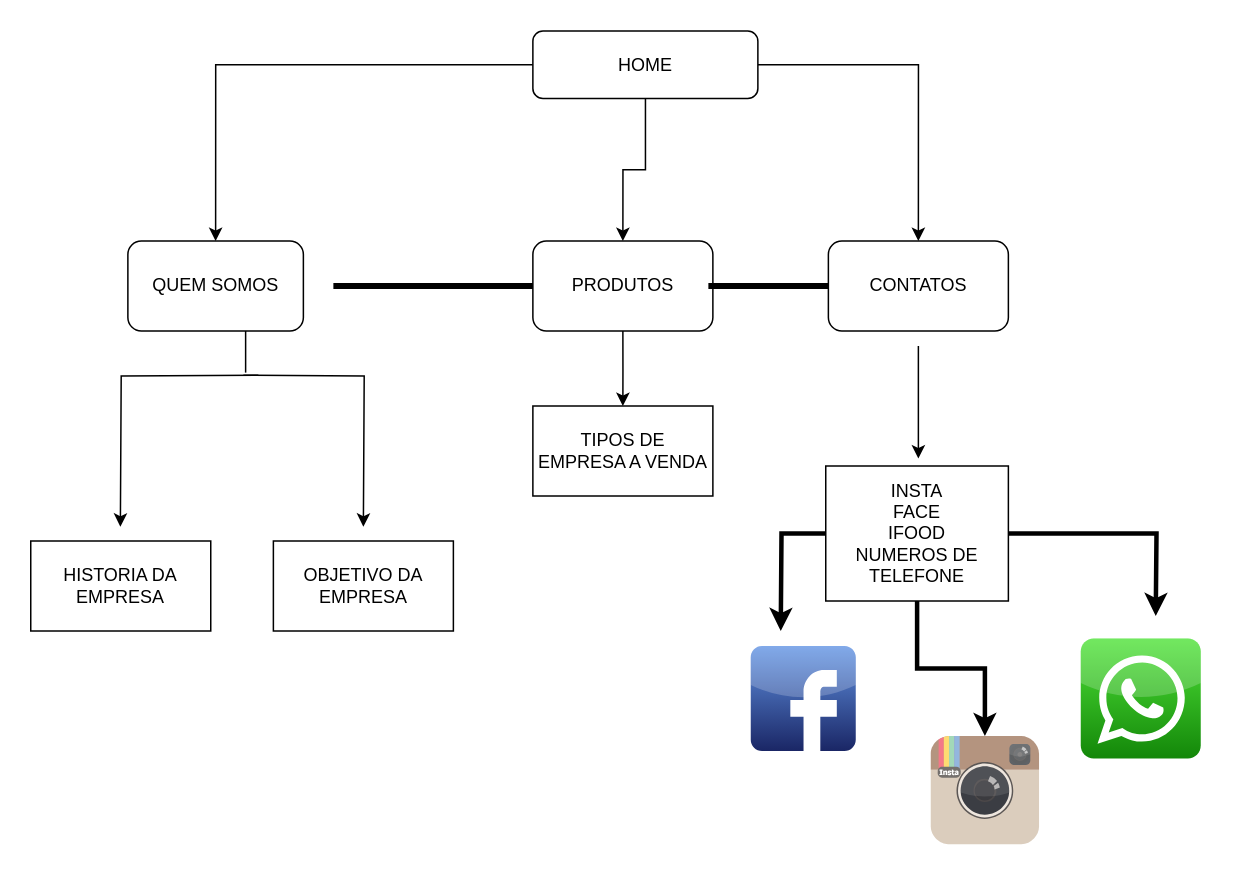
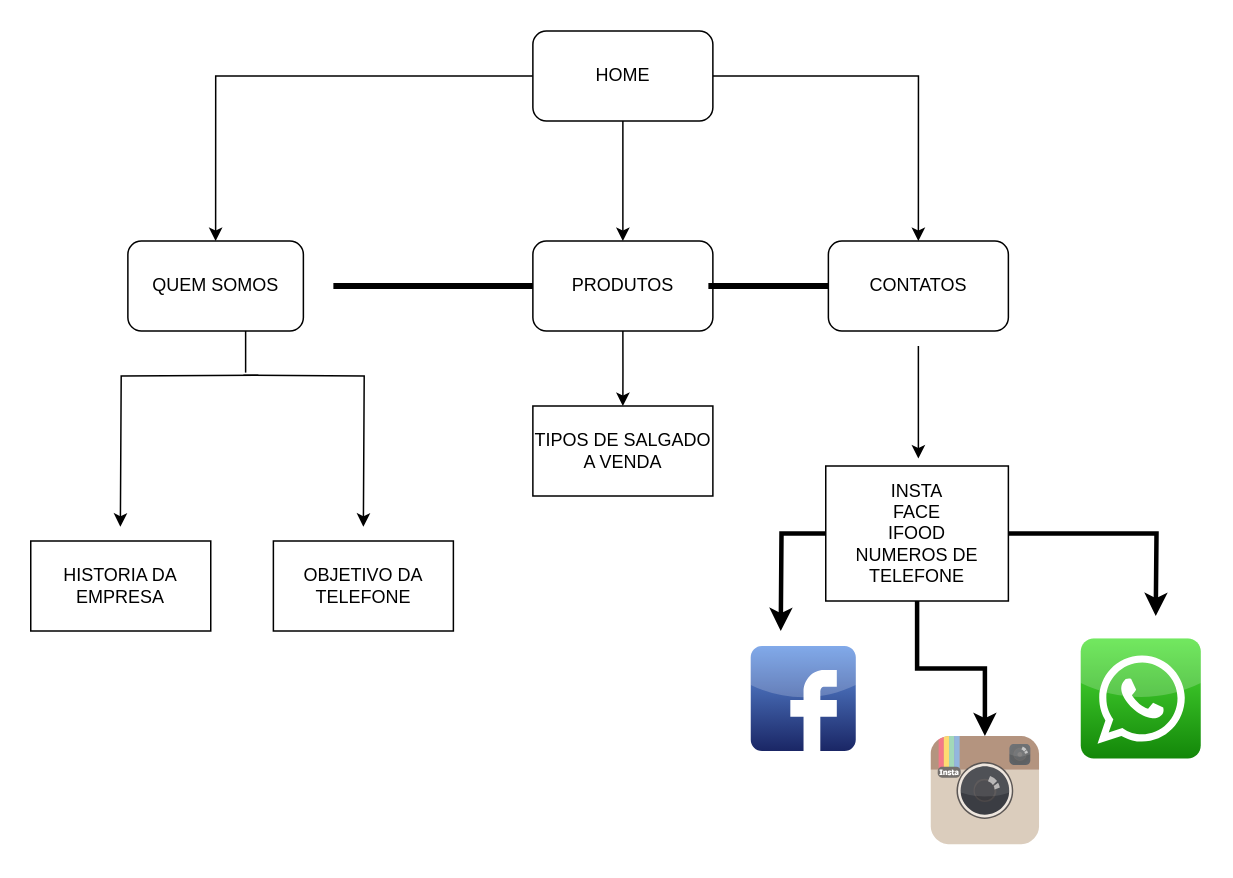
  <mxCell id="0" />
  <mxCell id="1" parent="0" />
  <mxCell id="2" value="" style="edgeStyle=orthogonalEdgeStyle;rounded=0;orthogonalLoop=1;jettySize=auto;html=1;exitX=0.5;exitY=1;exitDx=0;exitDy=0;" edge="1" parent="1" source="5"><mxGeometry relative="1" as="geometry"><mxPoint x="421.16" y="250" as="sourcePoint" /><mxPoint x="414.75" y="270" as="targetPoint" /></mxGeometry></mxCell>
  <mxCell id="3" value="" style="edgeStyle=orthogonalEdgeStyle;rounded=0;orthogonalLoop=1;jettySize=auto;html=1;" edge="1" parent="1"><mxGeometry relative="1" as="geometry"><mxPoint x="611.75" y="230" as="sourcePoint" /><mxPoint x="611.75" y="305" as="targetPoint" /></mxGeometry></mxCell>
  <mxCell id="4" value="QUEM SOMOS" style="rounded=1;whiteSpace=wrap;html=1;fontFamily=Helvetica;fontSize=12;fontColor=default;strokeColor=default;fillColor=default;" vertex="1" parent="1"><mxGeometry x="84.75" y="160" width="117" height="60" as="geometry" /></mxCell>
  <mxCell id="5" value="PRODUTOS" style="rounded=1;whiteSpace=wrap;html=1;fontFamily=Helvetica;fontSize=12;fontColor=default;strokeColor=default;fillColor=default;" vertex="1" parent="1"><mxGeometry x="354.75" y="160" width="120" height="60" as="geometry" /></mxCell>
  <mxCell id="6" value="CONTATOS" style="rounded=1;whiteSpace=wrap;html=1;fontFamily=Helvetica;fontSize=12;fontColor=default;strokeColor=default;fillColor=default;" vertex="1" parent="1"><mxGeometry x="551.75" y="160" width="120" height="60" as="geometry" /></mxCell>
  <mxCell id="7" value="HISTORIA DA EMPRESA" style="rounded=0;whiteSpace=wrap;html=1;fontFamily=Helvetica;fontSize=12;fontColor=default;strokeColor=default;fillColor=default;" vertex="1" parent="1"><mxGeometry x="20" y="360" width="120" height="60" as="geometry" /></mxCell>
  <mxCell id="8" style="edgeStyle=orthogonalEdgeStyle;shape=connector;rounded=0;orthogonalLoop=1;jettySize=auto;html=1;labelBackgroundColor=default;fontFamily=Georgia;fontSize=29;fontColor=#FF8000;endArrow=classic;strokeColor=default;strokeWidth=3;" edge="1" parent="1" source="11"><mxGeometry relative="1" as="geometry"><mxPoint x="520" y="420" as="targetPoint" /></mxGeometry></mxCell>
  <mxCell id="9" style="edgeStyle=orthogonalEdgeStyle;shape=connector;rounded=0;orthogonalLoop=1;jettySize=auto;html=1;labelBackgroundColor=default;fontFamily=Georgia;fontSize=29;fontColor=#FF8000;endArrow=classic;strokeColor=default;strokeWidth=3;" edge="1" parent="1" source="11" target="25"><mxGeometry relative="1" as="geometry" /></mxCell>
  <mxCell id="10" style="edgeStyle=orthogonalEdgeStyle;shape=connector;rounded=0;orthogonalLoop=1;jettySize=auto;html=1;labelBackgroundColor=default;fontFamily=Georgia;fontSize=29;fontColor=#FF8000;endArrow=classic;strokeColor=default;strokeWidth=3;" edge="1" parent="1" source="11"><mxGeometry relative="1" as="geometry"><mxPoint x="770" y="410" as="targetPoint" /></mxGeometry></mxCell>
  <mxCell id="11" value="INSTA&lt;br&gt;FACE&lt;br&gt;IFOOD&lt;br&gt;NUMEROS DE TELEFONE&lt;br&gt;" style="rounded=0;whiteSpace=wrap;html=1;fontFamily=Helvetica;fontSize=12;fontColor=default;strokeColor=default;fillColor=default;" vertex="1" parent="1"><mxGeometry x="550" y="310" width="121.75" height="90" as="geometry" /></mxCell>
- <mxCell id="12" value="OBJETIVO DA EMPRESA" style="rounded=0;whiteSpace=wrap;html=1;fontFamily=Helvetica;fontSize=12;fontColor=default;strokeColor=default;fillColor=default;" vertex="1" parent="1"><mxGeometry x="181.75" y="360" width="120" height="60" as="geometry" /></mxCell>
- <mxCell id="13" value="TIPOS DE EMPRESA A VENDA" style="rounded=0;whiteSpace=wrap;html=1;fontFamily=Helvetica;fontSize=12;fontColor=default;strokeColor=default;fillColor=default;" vertex="1" parent="1"><mxGeometry x="354.75" y="270" width="120" height="60" as="geometry" /></mxCell>
+ <mxCell id="12" value="OBJETIVO DA TELEFONE" style="rounded=0;whiteSpace=wrap;html=1;fontFamily=Helvetica;fontSize=12;fontColor=default;strokeColor=default;fillColor=default;" vertex="1" parent="1"><mxGeometry x="181.75" y="360" width="120" height="60" as="geometry" /></mxCell>
+ <mxCell id="13" value="TIPOS DE SALGADO A VENDA" style="rounded=0;whiteSpace=wrap;html=1;fontFamily=Helvetica;fontSize=12;fontColor=default;strokeColor=default;fillColor=default;" vertex="1" parent="1"><mxGeometry x="354.75" y="270" width="120" height="60" as="geometry" /></mxCell>
  <mxCell id="14" value="" style="line;strokeWidth=4;html=1;perimeter=backbonePerimeter;points=[];outlineConnect=0;rounded=0;fontFamily=Helvetica;fontSize=12;fontColor=default;fillColor=default;" vertex="1" parent="1"><mxGeometry x="471.75" y="185" width="80" height="10" as="geometry" /></mxCell>
  <mxCell id="15" value="" style="line;strokeWidth=4;html=1;perimeter=backbonePerimeter;points=[];outlineConnect=0;rounded=0;fontFamily=Helvetica;fontSize=12;fontColor=default;fillColor=default;" vertex="1" parent="1"><mxGeometry x="221.75" y="185" width="133" height="10" as="geometry" /></mxCell>
  <mxCell id="16" style="edgeStyle=orthogonalEdgeStyle;shape=connector;rounded=0;orthogonalLoop=1;jettySize=auto;html=1;labelBackgroundColor=default;fontFamily=Helvetica;fontSize=12;fontColor=default;endArrow=classic;strokeColor=default;" edge="1" parent="1"><mxGeometry relative="1" as="geometry"><mxPoint x="171.75" y="249.5" as="sourcePoint" /><mxPoint x="79.75" y="350.5" as="targetPoint" /></mxGeometry></mxCell>
  <mxCell id="17" style="edgeStyle=orthogonalEdgeStyle;shape=connector;rounded=0;orthogonalLoop=1;jettySize=auto;html=1;labelBackgroundColor=default;fontFamily=Helvetica;fontSize=12;fontColor=default;endArrow=classic;strokeColor=default;" edge="1" parent="1"><mxGeometry relative="1" as="geometry"><mxPoint x="241.75" y="350.5" as="targetPoint" /><mxPoint x="161.75" y="249.5" as="sourcePoint" /></mxGeometry></mxCell>
  <mxCell id="18" value="" style="line;strokeWidth=1;html=1;rounded=0;fontFamily=Helvetica;fontSize=12;fontColor=default;fillColor=default;rotation=90;" vertex="1" parent="1"><mxGeometry x="149.37" y="228.88" width="27.75" height="10" as="geometry" /></mxCell>
  <mxCell id="19" style="edgeStyle=orthogonalEdgeStyle;shape=connector;rounded=0;orthogonalLoop=1;jettySize=auto;html=1;labelBackgroundColor=default;fontFamily=Helvetica;fontSize=12;fontColor=default;endArrow=classic;strokeColor=default;entryX=0.5;entryY=0;entryDx=0;entryDy=0;" edge="1" parent="1" source="22" target="4"><mxGeometry relative="1" as="geometry"><mxPoint x="151.75" y="150" as="targetPoint" /></mxGeometry></mxCell>
  <mxCell id="20" style="edgeStyle=orthogonalEdgeStyle;shape=connector;rounded=0;orthogonalLoop=1;jettySize=auto;html=1;labelBackgroundColor=default;fontFamily=Helvetica;fontSize=12;fontColor=default;endArrow=classic;strokeColor=default;entryX=0.5;entryY=0;entryDx=0;entryDy=0;" edge="1" parent="1" source="22" target="6"><mxGeometry relative="1" as="geometry"><mxPoint x="621.75" y="150" as="targetPoint" /></mxGeometry></mxCell>
  <mxCell id="21" style="edgeStyle=orthogonalEdgeStyle;shape=connector;rounded=0;orthogonalLoop=1;jettySize=auto;html=1;labelBackgroundColor=default;fontFamily=Helvetica;fontSize=12;fontColor=default;endArrow=classic;strokeColor=default;entryX=0.5;entryY=0;entryDx=0;entryDy=0;" edge="1" parent="1" source="22" target="5"><mxGeometry relative="1" as="geometry"><mxPoint x="414.75" y="150" as="targetPoint" /></mxGeometry></mxCell>
- <mxCell id="22" value="HOME" style="rounded=1;whiteSpace=wrap;html=1;fontFamily=Helvetica;fontSize=12;fontColor=default;strokeColor=default;fillColor=default;" vertex="1" parent="1"><mxGeometry x="354.75" y="20" width="150" height="45" as="geometry" /></mxCell>
+ <mxCell id="22" value="HOME" style="rounded=1;whiteSpace=wrap;html=1;fontFamily=Helvetica;fontSize=12;fontColor=default;strokeColor=default;fillColor=default;" vertex="1" parent="1"><mxGeometry x="354.75" y="20" width="120" height="60" as="geometry" /></mxCell>
  <mxCell id="23" value="" style="dashed=0;outlineConnect=0;html=1;align=center;labelPosition=center;verticalLabelPosition=bottom;verticalAlign=top;shape=mxgraph.webicons.facebook;fillColor=#6294E4;gradientColor=#1A2665;rounded=0;fontFamily=Georgia;fontSize=29;fontColor=#FF8000;strokeColor=default;" vertex="1" parent="1"><mxGeometry x="500" y="430" width="70" height="70" as="geometry" /></mxCell>
  <mxCell id="24" value="" style="dashed=0;outlineConnect=0;html=1;align=center;labelPosition=center;verticalLabelPosition=bottom;verticalAlign=top;shape=mxgraph.webicons.whatsapp;fillColor=#4FE238;gradientColor=#138709;rounded=0;fontFamily=Georgia;fontSize=29;fontColor=#FF8000;strokeColor=default;" vertex="1" parent="1"><mxGeometry x="720" y="425" width="80" height="80" as="geometry" /></mxCell>
  <mxCell id="25" value="" style="dashed=0;outlineConnect=0;html=1;align=center;labelPosition=center;verticalLabelPosition=bottom;verticalAlign=top;shape=mxgraph.weblogos.instagram;fillColor=#6FC0E4;gradientColor=#1E305B;rounded=0;fontFamily=Georgia;fontSize=29;fontColor=#FF8000;strokeColor=default;" vertex="1" parent="1"><mxGeometry x="620" y="490" width="72.2" height="72.2" as="geometry" /></mxCell>
